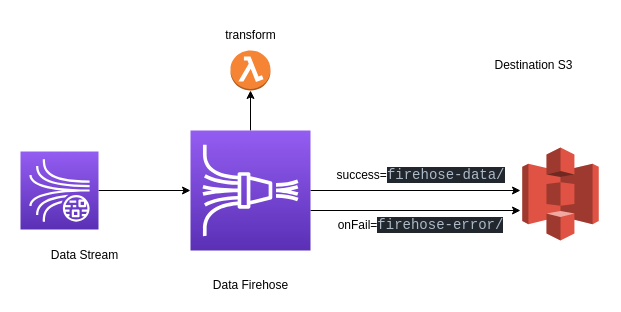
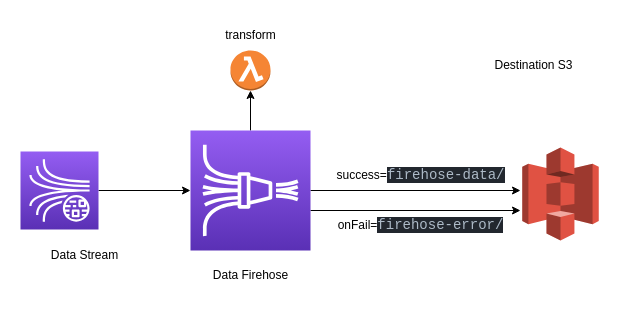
  <mxCell id="0" />
  <mxCell id="1" parent="0" />
  <mxCell id="2" style="edgeStyle=none;html=1;" parent="1" source="5" edge="1"><mxGeometry relative="1" as="geometry"><mxPoint x="520" y="190" as="targetPoint" /></mxGeometry></mxCell>
  <mxCell id="3" style="edgeStyle=none;html=1;entryX=0.5;entryY=1;entryDx=0;entryDy=0;entryPerimeter=0;" parent="1" source="5" target="14" edge="1"><mxGeometry relative="1" as="geometry" /></mxCell>
  <mxCell id="4" style="edgeStyle=none;html=1;" edge="1" parent="1"><mxGeometry relative="1" as="geometry"><mxPoint x="310" y="210" as="sourcePoint" /><mxPoint x="520" y="210" as="targetPoint" /></mxGeometry></mxCell>
  <mxCell id="5" value="" style="sketch=0;points=[[0,0,0],[0.25,0,0],[0.5,0,0],[0.75,0,0],[1,0,0],[0,1,0],[0.25,1,0],[0.5,1,0],[0.75,1,0],[1,1,0],[0,0.25,0],[0,0.5,0],[0,0.75,0],[1,0.25,0],[1,0.5,0],[1,0.75,0]];outlineConnect=0;fontColor=#232F3E;gradientColor=#945DF2;gradientDirection=north;fillColor=#5A30B5;strokeColor=#ffffff;dashed=0;verticalLabelPosition=bottom;verticalAlign=top;align=center;html=1;fontSize=12;fontStyle=0;aspect=fixed;shape=mxgraph.aws4.resourceIcon;resIcon=mxgraph.aws4.kinesis_data_firehose;" parent="1" vertex="1"><mxGeometry x="190" y="130" width="120" height="120" as="geometry" /></mxCell>
  <mxCell id="6" style="edgeStyle=none;html=1;entryX=0;entryY=0.5;entryDx=0;entryDy=0;entryPerimeter=0;" parent="1" source="7" target="5" edge="1"><mxGeometry relative="1" as="geometry" /></mxCell>
  <mxCell id="7" value="" style="sketch=0;points=[[0,0,0],[0.25,0,0],[0.5,0,0],[0.75,0,0],[1,0,0],[0,1,0],[0.25,1,0],[0.5,1,0],[0.75,1,0],[1,1,0],[0,0.25,0],[0,0.5,0],[0,0.75,0],[1,0.25,0],[1,0.5,0],[1,0.75,0]];outlineConnect=0;fontColor=#232F3E;gradientColor=#945DF2;gradientDirection=north;fillColor=#5A30B5;strokeColor=#ffffff;dashed=0;verticalLabelPosition=bottom;verticalAlign=top;align=center;html=1;fontSize=12;fontStyle=0;aspect=fixed;shape=mxgraph.aws4.resourceIcon;resIcon=mxgraph.aws4.kinesis_data_streams;" parent="1" vertex="1"><mxGeometry x="20" y="151" width="78" height="78" as="geometry" /></mxCell>
  <mxCell id="8" value="" style="outlineConnect=0;dashed=0;verticalLabelPosition=bottom;verticalAlign=top;align=center;html=1;shape=mxgraph.aws3.s3;fillColor=#E05243;gradientColor=none;" parent="1" vertex="1"><mxGeometry x="521.75" y="147" width="76.5" height="93" as="geometry" /></mxCell>
  <mxCell id="9" value="Data Stream" style="text;html=1;align=center;verticalAlign=middle;resizable=0;points=[];autosize=1;strokeColor=none;fillColor=none;" parent="1" vertex="1"><mxGeometry x="39" y="240" width="90" height="30" as="geometry" /></mxCell>
- <mxCell id="10" value="Data Firehose" style="text;html=1;align=center;verticalAlign=middle;resizable=0;points=[];autosize=1;strokeColor=none;fillColor=none;" parent="1" vertex="1"><mxGeometry x="200" y="270" width="100" height="30" as="geometry" /></mxCell>
+ <mxCell id="10" value="Data Firehose" style="text;html=1;align=center;verticalAlign=middle;resizable=0;points=[];autosize=1;strokeColor=none;fillColor=none;" parent="1" vertex="1"><mxGeometry x="200" y="260" width="100" height="30" as="geometry" /></mxCell>
  <mxCell id="11" value="onFail=&lt;span style=&quot;background-color: rgb(34, 39, 46); color: rgb(173, 186, 199); font-family: Consolas, &amp;quot;Courier New&amp;quot;, monospace; font-size: 14px;&quot;&gt;firehose-error/&lt;/span&gt;" style="text;html=1;align=center;verticalAlign=middle;resizable=0;points=[];autosize=1;strokeColor=none;fillColor=none;" parent="1" vertex="1"><mxGeometry x="330" y="210" width="180" height="30" as="geometry" /></mxCell>
  <mxCell id="12" value="Destination S3" style="text;html=1;align=center;verticalAlign=middle;resizable=0;points=[];autosize=1;strokeColor=none;fillColor=none;" parent="1" vertex="1"><mxGeometry x="483.25" y="50" width="100" height="30" as="geometry" /></mxCell>
  <mxCell id="13" value="success=&lt;span style=&quot;background-color: rgb(34, 39, 46); color: rgb(173, 186, 199); font-family: Consolas, &amp;quot;Courier New&amp;quot;, monospace; font-size: 14px;&quot;&gt;firehose-data/&lt;/span&gt;" style="text;html=1;align=center;verticalAlign=middle;resizable=0;points=[];autosize=1;strokeColor=none;fillColor=none;" parent="1" vertex="1"><mxGeometry x="330" y="160" width="180" height="30" as="geometry" /></mxCell>
  <mxCell id="14" value="" style="outlineConnect=0;dashed=0;verticalLabelPosition=bottom;verticalAlign=top;align=center;html=1;shape=mxgraph.aws3.lambda_function;fillColor=#F58534;gradientColor=none;" parent="1" vertex="1"><mxGeometry x="230" y="50" width="40" height="40" as="geometry" /></mxCell>
  <mxCell id="15" value="transform" style="text;html=1;align=center;verticalAlign=middle;resizable=0;points=[];autosize=1;strokeColor=none;fillColor=none;" parent="1" vertex="1"><mxGeometry x="215" y="20" width="70" height="30" as="geometry" /></mxCell>
